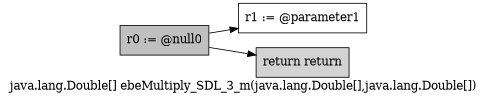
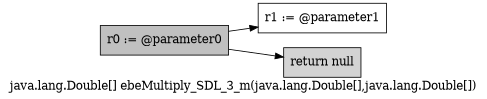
  digraph {
    label="java.lang.Double[] ebeMultiply_SDL_3_m(java.lang.Double[],java.lang.Double[])"
    rankdir=LR
    node [shape=box style=filled]
-   n1 [fillcolor=gray label="r0 := @null0"]
+   n1 [fillcolor=gray label="r0 := @parameter0"]
    n2 [label="r1 := @parameter1" style=""]
-   n3 [fillcolor=lightgray label="return return"]
+   n3 [fillcolor=lightgray label="return null"]
    n1 -> n2
    n1 -> n3
  }
